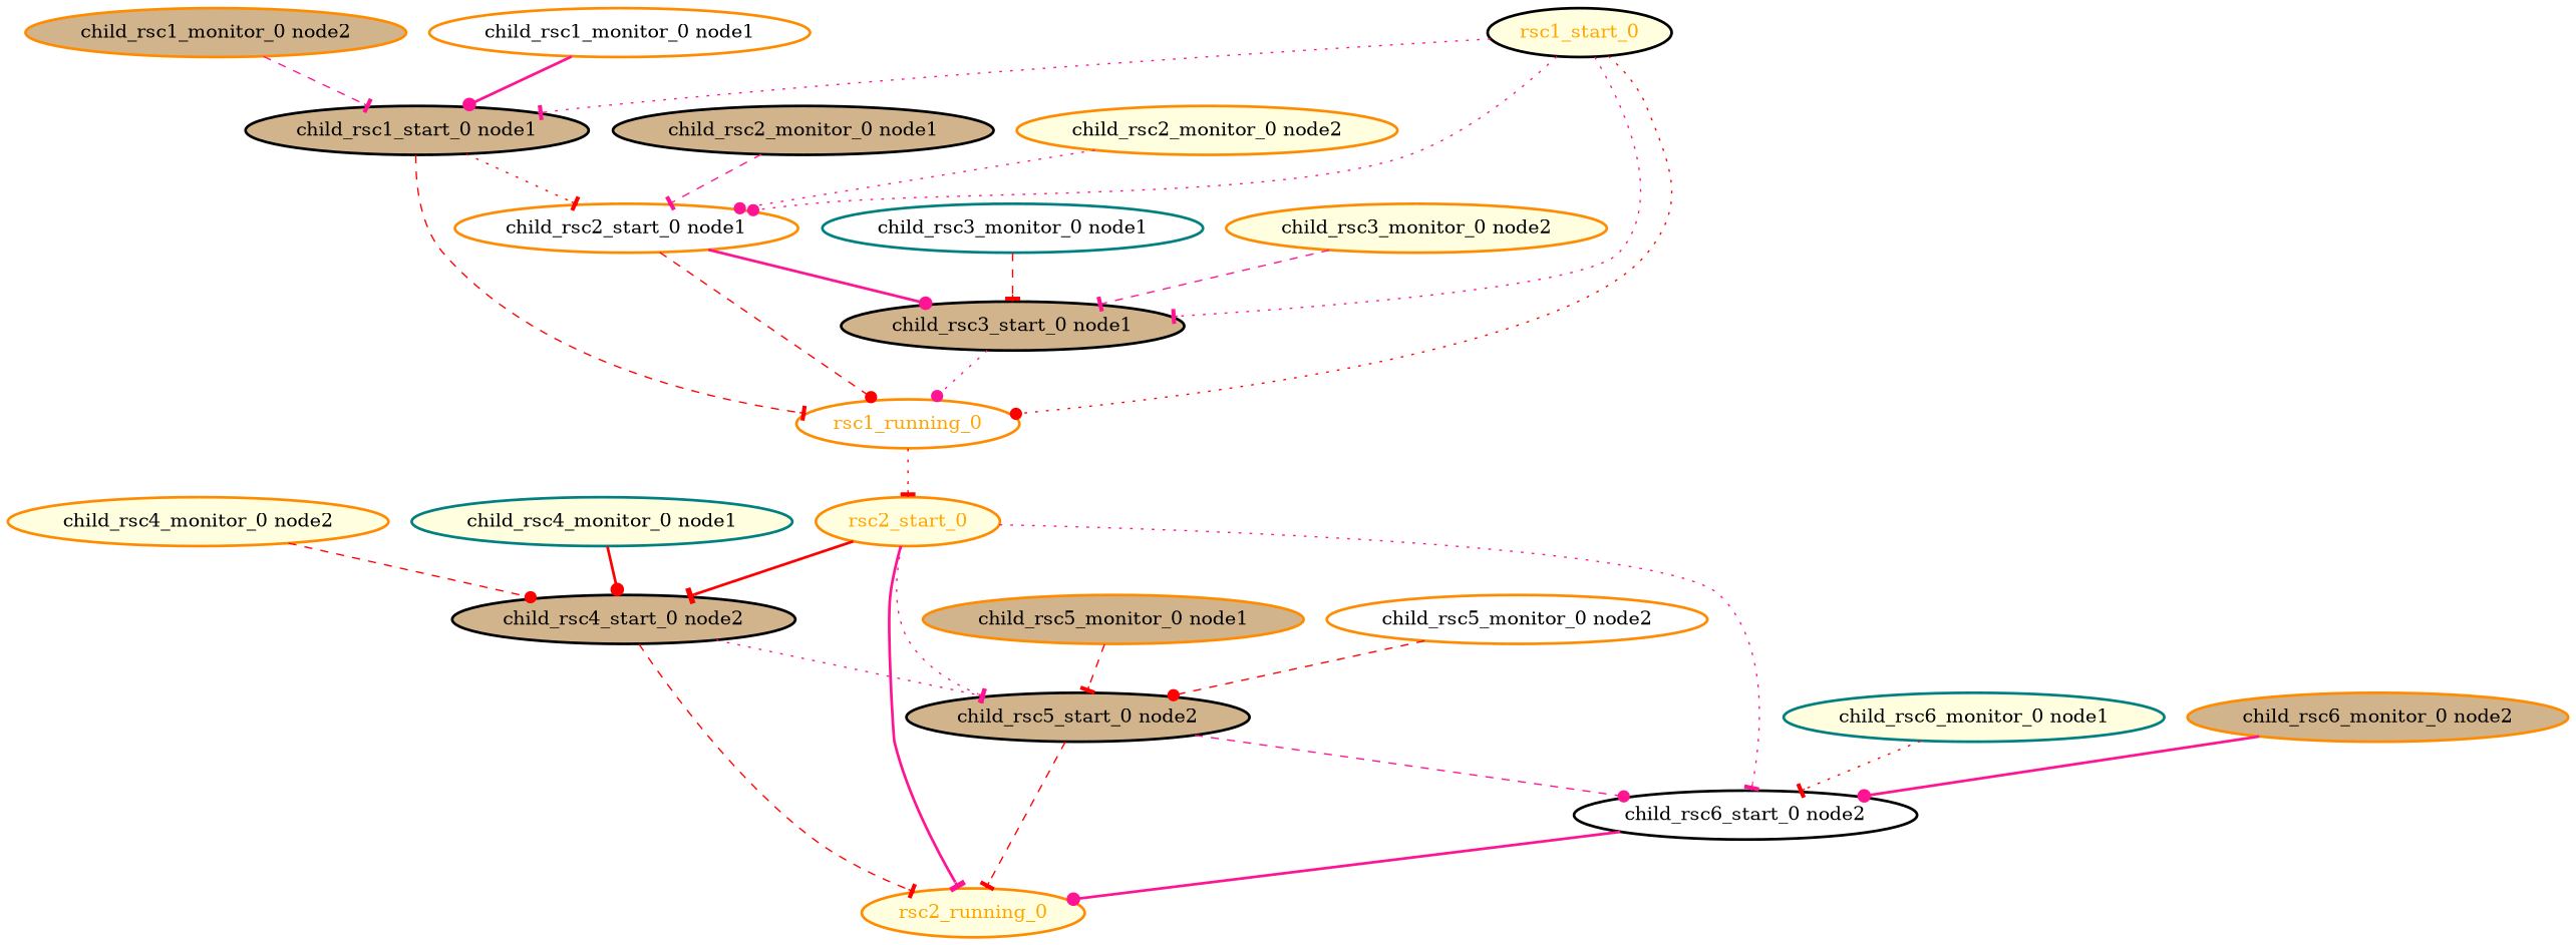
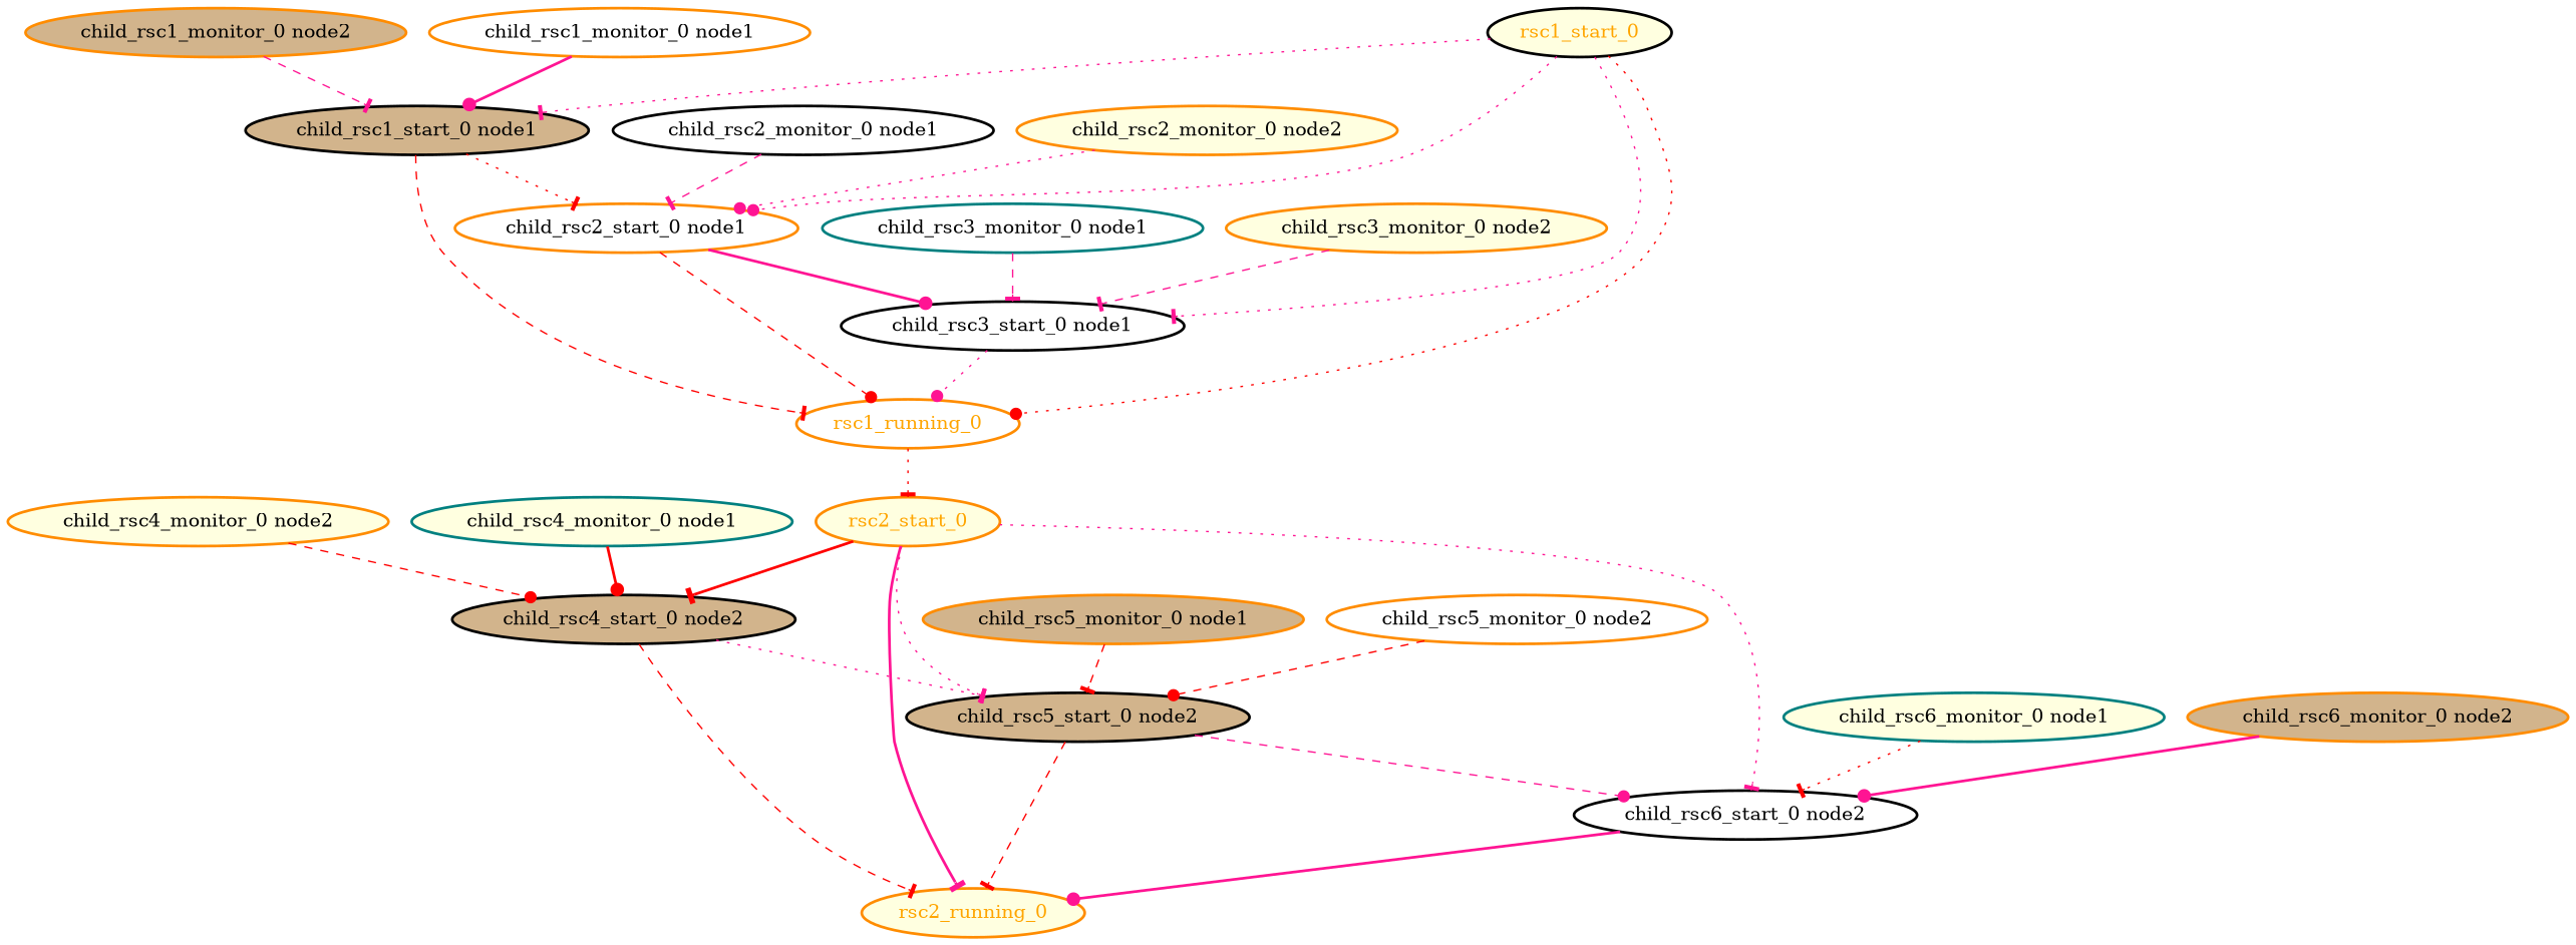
  digraph {
    node [color=darkorange fillcolor=white fontcolor=black style="bold,filled"]
    edge [arrowhead=tee color=deeppink style=dotted]
    "child_rsc1_monitor_0 node1"
    "child_rsc1_start_0 node1" [color=black fillcolor=tan]
    "child_rsc2_start_0 node1"
    rsc1_running_0 [fontcolor=orange]
-   "child_rsc3_start_0 node1" [color=black fillcolor=tan]
+   "child_rsc3_start_0 node1" [color=black]
    rsc2_start_0 [fillcolor=lightyellow fontcolor=orange]
    "child_rsc1_monitor_0 node2" [fillcolor=tan]
    "child_rsc4_start_0 node2" [color=black fillcolor=tan]
    "child_rsc5_start_0 node2" [color=black fillcolor=tan]
    rsc2_running_0 [fillcolor=lightyellow fontcolor=orange]
    "child_rsc6_start_0 node2" [color=black]
-   "child_rsc2_monitor_0 node1" [color=black fillcolor=tan]
+   "child_rsc2_monitor_0 node1" [color=black]
    "child_rsc2_monitor_0 node2" [fillcolor=lightyellow]
    "child_rsc3_monitor_0 node1" [color=teal]
    "child_rsc3_monitor_0 node2" [fillcolor=lightyellow]
    "child_rsc4_monitor_0 node1" [color=teal fillcolor=lightyellow]
    "child_rsc4_monitor_0 node2" [fillcolor=lightyellow]
    "child_rsc5_monitor_0 node1" [fillcolor=tan]
    "child_rsc5_monitor_0 node2"
    "child_rsc6_monitor_0 node1" [color=teal fillcolor=lightyellow]
    "child_rsc6_monitor_0 node2" [fillcolor=tan]
    rsc1_start_0 [color=black fillcolor=lightyellow fontcolor=orange]
    "child_rsc1_monitor_0 node1" -> "child_rsc1_start_0 node1" [arrowhead=dot style=bold]
    "child_rsc1_start_0 node1" -> "child_rsc2_start_0 node1" [color=red]
    "child_rsc1_start_0 node1" -> rsc1_running_0 [color=red style=dashed]
    "child_rsc2_start_0 node1" -> rsc1_running_0 [arrowhead=dot color=red style=dashed]
    "child_rsc2_start_0 node1" -> "child_rsc3_start_0 node1" [arrowhead=dot style=bold]
    rsc1_running_0 -> rsc2_start_0 [color=red]
    "child_rsc3_start_0 node1" -> rsc1_running_0 [arrowhead=dot]
    rsc2_start_0 -> "child_rsc4_start_0 node2" [color=red style=bold]
    rsc2_start_0 -> "child_rsc5_start_0 node2"
    rsc2_start_0 -> rsc2_running_0 [style=bold]
    rsc2_start_0 -> "child_rsc6_start_0 node2"
    "child_rsc1_monitor_0 node2" -> "child_rsc1_start_0 node1" [style=dashed]
    "child_rsc4_start_0 node2" -> "child_rsc5_start_0 node2"
    "child_rsc4_start_0 node2" -> rsc2_running_0 [color=red style=dashed]
    "child_rsc5_start_0 node2" -> rsc2_running_0 [color=red style=dashed]
    "child_rsc5_start_0 node2" -> "child_rsc6_start_0 node2" [arrowhead=dot style=dashed]
    "child_rsc6_start_0 node2" -> rsc2_running_0 [arrowhead=dot style=bold]
    "child_rsc2_monitor_0 node1" -> "child_rsc2_start_0 node1" [style=dashed]
    "child_rsc2_monitor_0 node2" -> "child_rsc2_start_0 node1" [arrowhead=dot]
-   "child_rsc3_monitor_0 node1" -> "child_rsc3_start_0 node1" [color=red style=dashed]
+   "child_rsc3_monitor_0 node1" -> "child_rsc3_start_0 node1" [style=dashed]
    "child_rsc3_monitor_0 node2" -> "child_rsc3_start_0 node1" [style=dashed]
    "child_rsc4_monitor_0 node1" -> "child_rsc4_start_0 node2" [arrowhead=dot color=red style=bold]
    "child_rsc4_monitor_0 node2" -> "child_rsc4_start_0 node2" [arrowhead=dot color=red style=dashed]
    "child_rsc5_monitor_0 node1" -> "child_rsc5_start_0 node2" [color=red style=dashed]
    "child_rsc5_monitor_0 node2" -> "child_rsc5_start_0 node2" [arrowhead=dot color=red style=dashed]
    "child_rsc6_monitor_0 node1" -> "child_rsc6_start_0 node2" [color=red]
    "child_rsc6_monitor_0 node2" -> "child_rsc6_start_0 node2" [arrowhead=dot style=bold]
    rsc1_start_0 -> "child_rsc1_start_0 node1"
    rsc1_start_0 -> "child_rsc2_start_0 node1" [arrowhead=dot]
    rsc1_start_0 -> rsc1_running_0 [arrowhead=dot color=red]
    rsc1_start_0 -> "child_rsc3_start_0 node1"
  }
